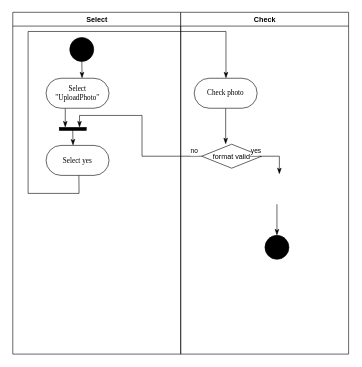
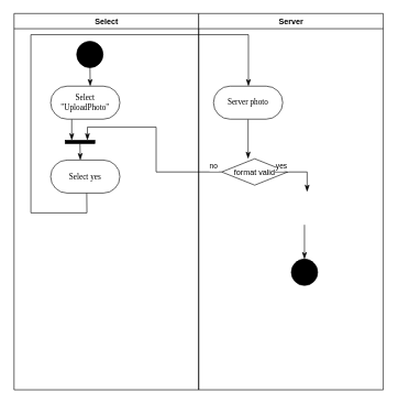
  <mxCell id="0" />
  <mxCell id="1" parent="0" />
  <mxCell id="2" value="Select" style="swimlane;whiteSpace=wrap" parent="1" vertex="1"><mxGeometry x="20.5" y="20" width="280" height="570" as="geometry" /></mxCell>
  <mxCell id="3" value="" style="edgeStyle=elbowEdgeStyle;elbow=horizontal;verticalAlign=bottom;endArrow=classicThin;endSize=8;strokeColor=#000000;endFill=1;rounded=0" parent="2" edge="1"><mxGeometry x="100" y="40" as="geometry"><mxPoint x="115.5" y="110" as="targetPoint" /><mxPoint x="115" y="70" as="sourcePoint" /></mxGeometry></mxCell>
  <mxCell id="4" value="" style="endArrow=classicThin;strokeColor=#000000;endFill=1;rounded=0;exitX=0.25;exitY=1;exitDx=0;exitDy=0;endSize=8;" parent="2" edge="1"><mxGeometry relative="1" as="geometry"><mxPoint x="87.5" y="192" as="targetPoint" /><mxPoint x="87.5" y="160" as="sourcePoint" /></mxGeometry></mxCell>
  <mxCell id="5" value="" style="whiteSpace=wrap;strokeColor=#000000;fillColor=#000000;direction=south;" parent="2" vertex="1"><mxGeometry x="77.5" y="192" width="45" height="5" as="geometry" /></mxCell>
  <mxCell id="6" value="" style="endArrow=classicThin;strokeColor=#000000;endFill=1;rounded=0;endSize=8;" parent="2" edge="1"><mxGeometry relative="1" as="geometry"><mxPoint x="100" y="197.0" as="sourcePoint" /><mxPoint x="100.5" y="222" as="targetPoint" /></mxGeometry></mxCell>
  <mxCell id="7" value="" style="ellipse;whiteSpace=wrap;html=1;rounded=0;shadow=0;comic=0;labelBackgroundColor=none;strokeColor=#000000;strokeWidth=1;fillColor=#000000;fontFamily=Verdana;fontSize=12;fontColor=#000000;align=center;" vertex="1" parent="2"><mxGeometry x="95" y="42" width="40" height="40" as="geometry" /></mxCell>
  <mxCell id="8" value="Select&lt;br&gt;&quot;UploadPhoto&quot;" style="rounded=1;whiteSpace=wrap;html=1;shadow=0;comic=0;labelBackgroundColor=none;strokeColor=#000000;strokeWidth=1;fillColor=#ffffff;fontFamily=Verdana;fontSize=12;fontColor=#000000;align=center;arcSize=50;" vertex="1" parent="2"><mxGeometry x="55.5" y="110" width="105" height="50" as="geometry" /></mxCell>
  <mxCell id="9" value="Select yes" style="rounded=1;whiteSpace=wrap;html=1;shadow=0;comic=0;labelBackgroundColor=none;strokeColor=#000000;strokeWidth=1;fillColor=#ffffff;fontFamily=Verdana;fontSize=12;fontColor=#000000;align=center;arcSize=50;" vertex="1" parent="2"><mxGeometry x="55.5" y="222" width="105" height="50" as="geometry" /></mxCell>
- <mxCell id="10" value="Check" style="swimlane;whiteSpace=wrap" parent="1" vertex="1"><mxGeometry x="300.5" y="20" width="280" height="570" as="geometry" /></mxCell>
+ <mxCell id="10" value="Server" style="swimlane;whiteSpace=wrap" parent="1" vertex="1"><mxGeometry x="300.5" y="20" width="280" height="570" as="geometry" /></mxCell>
  <mxCell id="11" value="" style="endArrow=classicThin;strokeColor=#000000;endFill=1;rounded=0;endSize=8;" parent="10" edge="1"><mxGeometry relative="1" as="geometry"><mxPoint x="75" y="220" as="targetPoint" /><mxPoint x="75" y="160" as="sourcePoint" /></mxGeometry></mxCell>
  <mxCell id="12" value="format valid" style="rhombus;fillColor=none;strokeColor=#000000;" parent="10" vertex="1"><mxGeometry x="35" y="220" width="100" height="40" as="geometry" /></mxCell>
  <mxCell id="13" value="yes" style="edgeStyle=elbowEdgeStyle;elbow=horizontal;align=left;verticalAlign=bottom;endArrow=classicThin;endSize=8;strokeColor=#000000;endFill=1;rounded=0;" parent="10" edge="1"><mxGeometry x="-1" relative="1" as="geometry"><mxPoint x="164.5" y="270" as="targetPoint" /><Array as="points"><mxPoint x="164.5" y="275" /></Array><mxPoint x="115.5" y="240" as="sourcePoint" /></mxGeometry></mxCell>
  <mxCell id="14" value="" style="endArrow=classicThin;strokeColor=#000000;endFill=1;rounded=0;entryX=0.5;entryY=0;entryDx=0;entryDy=0;endSize=8;" parent="10" target="15" edge="1"><mxGeometry relative="1" as="geometry"><mxPoint x="160.5" y="320" as="sourcePoint" /><mxPoint x="160.5" y="365" as="targetPoint" /></mxGeometry></mxCell>
  <mxCell id="15" value="" style="ellipse;whiteSpace=wrap;html=1;rounded=0;shadow=0;comic=0;labelBackgroundColor=none;strokeColor=#000000;strokeWidth=1;fillColor=#000000;fontFamily=Verdana;fontSize=12;fontColor=#000000;align=center;" vertex="1" parent="10"><mxGeometry x="140.5" y="372" width="40" height="40" as="geometry" /></mxCell>
- <mxCell id="16" value="Check photo" style="rounded=1;whiteSpace=wrap;html=1;shadow=0;comic=0;labelBackgroundColor=none;strokeColor=#000000;strokeWidth=1;fillColor=#ffffff;fontFamily=Verdana;fontSize=12;fontColor=#000000;align=center;arcSize=50;" vertex="1" parent="10"><mxGeometry x="22.5" y="110" width="105" height="50" as="geometry" /></mxCell>
+ <mxCell id="16" value="Server photo" style="rounded=1;whiteSpace=wrap;html=1;shadow=0;comic=0;labelBackgroundColor=none;strokeColor=#000000;strokeWidth=1;fillColor=#ffffff;fontFamily=Verdana;fontSize=12;fontColor=#000000;align=center;arcSize=50;" vertex="1" parent="10"><mxGeometry x="22.5" y="110" width="105" height="50" as="geometry" /></mxCell>
  <mxCell id="17" value="no" style="edgeStyle=orthogonalEdgeStyle;elbow=horizontal;align=left;verticalAlign=bottom;endArrow=classicThin;endSize=8;strokeColor=#000000;exitX=0;exitY=0.5;endFill=1;rounded=0;entryX=0;entryY=0.25;entryDx=0;entryDy=0;exitDx=0;exitDy=0;" parent="1" source="12" target="5" edge="1"><mxGeometry x="-0.866" relative="1" as="geometry"><mxPoint x="216" y="240" as="targetPoint" /><Array as="points"><mxPoint x="236" y="260" /><mxPoint x="236" y="192" /><mxPoint x="132" y="192" /></Array><mxPoint x="251" y="317" as="sourcePoint" /><mxPoint as="offset" /></mxGeometry></mxCell>
  <mxCell id="18" value="" style="endArrow=classicThin;strokeColor=#000000;endFill=1;rounded=0;entryX=0.5;entryY=0;entryDx=0;entryDy=0;exitX=0.456;exitY=1.039;exitDx=0;exitDy=0;exitPerimeter=0;endSize=8;startSize=8;" parent="1" edge="1"><mxGeometry relative="1" as="geometry"><Array as="points"><mxPoint x="131" y="322" /><mxPoint x="46" y="322" /><mxPoint x="46" y="52" /><mxPoint x="376" y="52" /></Array><mxPoint x="130.714" y="292.143" as="sourcePoint" /><mxPoint x="376" y="130" as="targetPoint" /></mxGeometry></mxCell>
